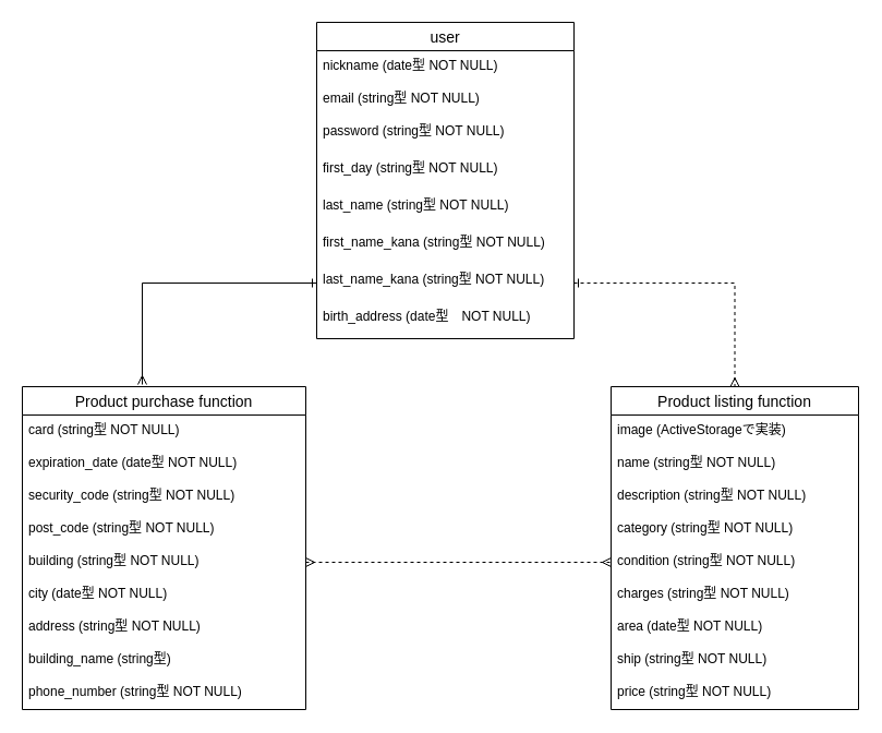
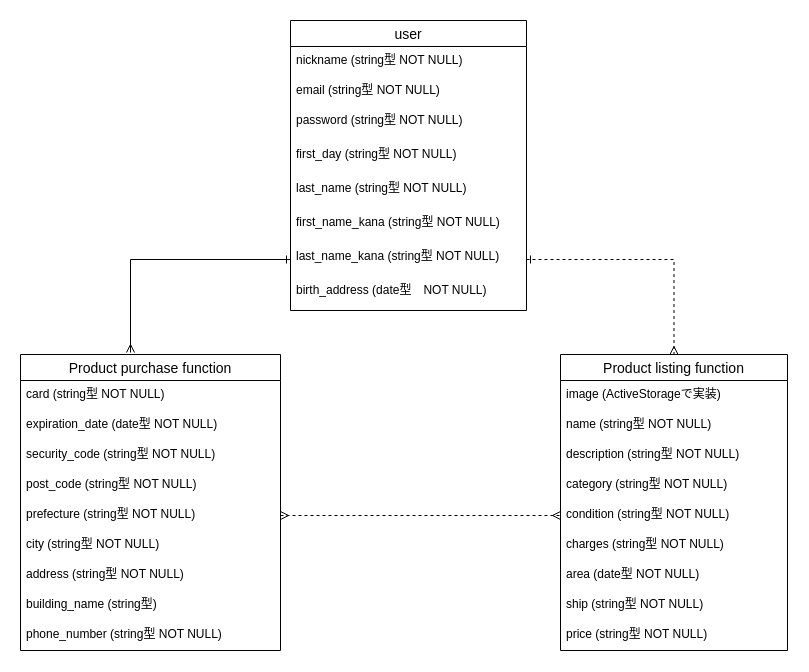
  <mxCell id="0" />
  <mxCell id="1" parent="0" />
  <mxCell id="2" value="user" style="swimlane;fontStyle=0;childLayout=stackLayout;horizontal=1;startSize=26;horizontalStack=0;resizeParent=1;resizeParentMax=0;resizeLast=0;collapsible=1;marginBottom=0;align=center;fontSize=14;" vertex="1" parent="1"><mxGeometry x="290" y="20" width="236" height="290" as="geometry" /></mxCell>
- <mxCell id="3" value="nickname (date型 NOT NULL)" style="text;strokeColor=none;fillColor=none;spacingLeft=4;spacingRight=4;overflow=hidden;rotatable=0;points=[[0,0.5],[1,0.5]];portConstraint=eastwest;fontSize=12;" vertex="1" parent="2"><mxGeometry y="26" width="236" height="30" as="geometry" /></mxCell>
+ <mxCell id="3" value="nickname (string型 NOT NULL)" style="text;strokeColor=none;fillColor=none;spacingLeft=4;spacingRight=4;overflow=hidden;rotatable=0;points=[[0,0.5],[1,0.5]];portConstraint=eastwest;fontSize=12;" vertex="1" parent="2"><mxGeometry y="26" width="236" height="30" as="geometry" /></mxCell>
  <mxCell id="4" value="email (string型 NOT NULL)" style="text;strokeColor=none;fillColor=none;spacingLeft=4;spacingRight=4;overflow=hidden;rotatable=0;points=[[0,0.5],[1,0.5]];portConstraint=eastwest;fontSize=12;" vertex="1" parent="2"><mxGeometry y="56" width="236" height="30" as="geometry" /></mxCell>
  <mxCell id="5" value="password (string型 NOT NULL)" style="text;strokeColor=none;fillColor=none;spacingLeft=4;spacingRight=4;overflow=hidden;rotatable=0;points=[[0,0.5],[1,0.5]];portConstraint=eastwest;fontSize=12;" vertex="1" parent="2"><mxGeometry y="86" width="236" height="34" as="geometry" /></mxCell>
  <mxCell id="6" value="first_day (string型 NOT NULL)" style="text;strokeColor=none;fillColor=none;spacingLeft=4;spacingRight=4;overflow=hidden;rotatable=0;points=[[0,0.5],[1,0.5]];portConstraint=eastwest;fontSize=12;" vertex="1" parent="2"><mxGeometry y="120" width="236" height="34" as="geometry" /></mxCell>
  <mxCell id="7" value="last_name (string型 NOT NULL)" style="text;strokeColor=none;fillColor=none;spacingLeft=4;spacingRight=4;overflow=hidden;rotatable=0;points=[[0,0.5],[1,0.5]];portConstraint=eastwest;fontSize=12;" vertex="1" parent="2"><mxGeometry y="154" width="236" height="34" as="geometry" /></mxCell>
  <mxCell id="8" value="first_name_kana (string型 NOT NULL)" style="text;strokeColor=none;fillColor=none;spacingLeft=4;spacingRight=4;overflow=hidden;rotatable=0;points=[[0,0.5],[1,0.5]];portConstraint=eastwest;fontSize=12;" vertex="1" parent="2"><mxGeometry y="188" width="236" height="34" as="geometry" /></mxCell>
  <mxCell id="9" value="last_name_kana (string型 NOT NULL)" style="text;strokeColor=none;fillColor=none;spacingLeft=4;spacingRight=4;overflow=hidden;rotatable=0;points=[[0,0.5],[1,0.5]];portConstraint=eastwest;fontSize=12;" vertex="1" parent="2"><mxGeometry y="222" width="236" height="34" as="geometry" /></mxCell>
  <mxCell id="10" value="birth_address (date型　NOT NULL)" style="text;strokeColor=none;fillColor=none;spacingLeft=4;spacingRight=4;overflow=hidden;rotatable=0;points=[[0,0.5],[1,0.5]];portConstraint=eastwest;fontSize=12;" vertex="1" parent="2"><mxGeometry y="256" width="236" height="34" as="geometry" /></mxCell>
  <mxCell id="11" value="Product listing function" style="swimlane;fontStyle=0;childLayout=stackLayout;horizontal=1;startSize=26;horizontalStack=0;resizeParent=1;resizeParentMax=0;resizeLast=0;collapsible=1;marginBottom=0;align=center;fontSize=14;" vertex="1" parent="1"><mxGeometry x="560" y="354" width="227" height="296" as="geometry" /></mxCell>
  <mxCell id="12" value="image (ActiveStorageで実装)" style="text;strokeColor=none;fillColor=none;spacingLeft=4;spacingRight=4;overflow=hidden;rotatable=0;points=[[0,0.5],[1,0.5]];portConstraint=eastwest;fontSize=12;" vertex="1" parent="11"><mxGeometry y="26" width="227" height="30" as="geometry" /></mxCell>
  <mxCell id="13" value="name (string型 NOT NULL)" style="text;strokeColor=none;fillColor=none;spacingLeft=4;spacingRight=4;overflow=hidden;rotatable=0;points=[[0,0.5],[1,0.5]];portConstraint=eastwest;fontSize=12;" vertex="1" parent="11"><mxGeometry y="56" width="227" height="30" as="geometry" /></mxCell>
  <mxCell id="14" value="description (string型 NOT NULL)" style="text;strokeColor=none;fillColor=none;spacingLeft=4;spacingRight=4;overflow=hidden;rotatable=0;points=[[0,0.5],[1,0.5]];portConstraint=eastwest;fontSize=12;" vertex="1" parent="11"><mxGeometry y="86" width="227" height="30" as="geometry" /></mxCell>
  <mxCell id="15" value="category (string型 NOT NULL)" style="text;strokeColor=none;fillColor=none;spacingLeft=4;spacingRight=4;overflow=hidden;rotatable=0;points=[[0,0.5],[1,0.5]];portConstraint=eastwest;fontSize=12;" vertex="1" parent="11"><mxGeometry y="116" width="227" height="30" as="geometry" /></mxCell>
  <mxCell id="16" value="condition (string型 NOT NULL)" style="text;strokeColor=none;fillColor=none;spacingLeft=4;spacingRight=4;overflow=hidden;rotatable=0;points=[[0,0.5],[1,0.5]];portConstraint=eastwest;fontSize=12;" vertex="1" parent="11"><mxGeometry y="146" width="227" height="30" as="geometry" /></mxCell>
  <mxCell id="17" value="charges (string型 NOT NULL)" style="text;strokeColor=none;fillColor=none;spacingLeft=4;spacingRight=4;overflow=hidden;rotatable=0;points=[[0,0.5],[1,0.5]];portConstraint=eastwest;fontSize=12;" vertex="1" parent="11"><mxGeometry y="176" width="227" height="30" as="geometry" /></mxCell>
  <mxCell id="18" value="area (date型 NOT NULL)" style="text;strokeColor=none;fillColor=none;spacingLeft=4;spacingRight=4;overflow=hidden;rotatable=0;points=[[0,0.5],[1,0.5]];portConstraint=eastwest;fontSize=12;" vertex="1" parent="11"><mxGeometry y="206" width="227" height="30" as="geometry" /></mxCell>
  <mxCell id="19" value="ship (string型 NOT NULL)" style="text;strokeColor=none;fillColor=none;spacingLeft=4;spacingRight=4;overflow=hidden;rotatable=0;points=[[0,0.5],[1,0.5]];portConstraint=eastwest;fontSize=12;" vertex="1" parent="11"><mxGeometry y="236" width="227" height="30" as="geometry" /></mxCell>
  <mxCell id="20" value="price (string型 NOT NULL)" style="text;strokeColor=none;fillColor=none;spacingLeft=4;spacingRight=4;overflow=hidden;rotatable=0;points=[[0,0.5],[1,0.5]];portConstraint=eastwest;fontSize=12;" vertex="1" parent="11"><mxGeometry y="266" width="227" height="30" as="geometry" /></mxCell>
  <mxCell id="21" value="Product purchase function" style="swimlane;fontStyle=0;childLayout=stackLayout;horizontal=1;startSize=26;horizontalStack=0;resizeParent=1;resizeParentMax=0;resizeLast=0;collapsible=1;marginBottom=0;align=center;fontSize=14;" vertex="1" parent="1"><mxGeometry x="20" y="354" width="260" height="296" as="geometry" /></mxCell>
  <mxCell id="22" value="card (string型 NOT NULL)" style="text;strokeColor=none;fillColor=none;spacingLeft=4;spacingRight=4;overflow=hidden;rotatable=0;points=[[0,0.5],[1,0.5]];portConstraint=eastwest;fontSize=12;" vertex="1" parent="21"><mxGeometry y="26" width="260" height="30" as="geometry" /></mxCell>
  <mxCell id="23" value="expiration_date (date型 NOT NULL)" style="text;strokeColor=none;fillColor=none;spacingLeft=4;spacingRight=4;overflow=hidden;rotatable=0;points=[[0,0.5],[1,0.5]];portConstraint=eastwest;fontSize=12;" vertex="1" parent="21"><mxGeometry y="56" width="260" height="30" as="geometry" /></mxCell>
  <mxCell id="24" value="security_code (string型 NOT NULL)" style="text;strokeColor=none;fillColor=none;spacingLeft=4;spacingRight=4;overflow=hidden;rotatable=0;points=[[0,0.5],[1,0.5]];portConstraint=eastwest;fontSize=12;" vertex="1" parent="21"><mxGeometry y="86" width="260" height="30" as="geometry" /></mxCell>
  <mxCell id="25" value="post_code (string型 NOT NULL)" style="text;strokeColor=none;fillColor=none;spacingLeft=4;spacingRight=4;overflow=hidden;rotatable=0;points=[[0,0.5],[1,0.5]];portConstraint=eastwest;fontSize=12;" vertex="1" parent="21"><mxGeometry y="116" width="260" height="30" as="geometry" /></mxCell>
- <mxCell id="26" value="building (string型 NOT NULL)" style="text;strokeColor=none;fillColor=none;spacingLeft=4;spacingRight=4;overflow=hidden;rotatable=0;points=[[0,0.5],[1,0.5]];portConstraint=eastwest;fontSize=12;" vertex="1" parent="21"><mxGeometry y="146" width="260" height="30" as="geometry" /></mxCell>
- <mxCell id="27" value="city (date型 NOT NULL)" style="text;strokeColor=none;fillColor=none;spacingLeft=4;spacingRight=4;overflow=hidden;rotatable=0;points=[[0,0.5],[1,0.5]];portConstraint=eastwest;fontSize=12;" vertex="1" parent="21"><mxGeometry y="176" width="260" height="30" as="geometry" /></mxCell>
+ <mxCell id="26" value="prefecture (string型 NOT NULL)" style="text;strokeColor=none;fillColor=none;spacingLeft=4;spacingRight=4;overflow=hidden;rotatable=0;points=[[0,0.5],[1,0.5]];portConstraint=eastwest;fontSize=12;" vertex="1" parent="21"><mxGeometry y="146" width="260" height="30" as="geometry" /></mxCell>
+ <mxCell id="27" value="city (string型 NOT NULL)" style="text;strokeColor=none;fillColor=none;spacingLeft=4;spacingRight=4;overflow=hidden;rotatable=0;points=[[0,0.5],[1,0.5]];portConstraint=eastwest;fontSize=12;" vertex="1" parent="21"><mxGeometry y="176" width="260" height="30" as="geometry" /></mxCell>
  <mxCell id="28" value="address (string型 NOT NULL)" style="text;strokeColor=none;fillColor=none;spacingLeft=4;spacingRight=4;overflow=hidden;rotatable=0;points=[[0,0.5],[1,0.5]];portConstraint=eastwest;fontSize=12;" vertex="1" parent="21"><mxGeometry y="206" width="260" height="30" as="geometry" /></mxCell>
  <mxCell id="29" value="building_name (string型)" style="text;strokeColor=none;fillColor=none;spacingLeft=4;spacingRight=4;overflow=hidden;rotatable=0;points=[[0,0.5],[1,0.5]];portConstraint=eastwest;fontSize=12;" vertex="1" parent="21"><mxGeometry y="236" width="260" height="30" as="geometry" /></mxCell>
  <mxCell id="30" value="phone_number (string型 NOT NULL)" style="text;strokeColor=none;fillColor=none;spacingLeft=4;spacingRight=4;overflow=hidden;rotatable=0;points=[[0,0.5],[1,0.5]];portConstraint=eastwest;fontSize=12;" vertex="1" parent="21"><mxGeometry y="266" width="260" height="30" as="geometry" /></mxCell>
  <mxCell id="31" style="edgeStyle=orthogonalEdgeStyle;rounded=0;jumpSize=10;orthogonalLoop=1;jettySize=auto;html=1;exitX=0;exitY=0.5;exitDx=0;exitDy=0;startArrow=ERone;startFill=0;endArrow=ERmany;endFill=0;" edge="1" parent="1" source="9"><mxGeometry relative="1" as="geometry"><mxPoint x="130" y="352" as="targetPoint" /><Array as="points"><mxPoint x="130" y="259" /><mxPoint x="130" y="352" /></Array></mxGeometry></mxCell>
  <mxCell id="32" style="edgeStyle=orthogonalEdgeStyle;rounded=0;jumpSize=10;orthogonalLoop=1;jettySize=auto;html=1;exitX=1;exitY=0.5;exitDx=0;exitDy=0;startArrow=ERone;startFill=0;endArrow=ERmany;endFill=0;dashed=1;" edge="1" parent="1" source="9" target="11"><mxGeometry relative="1" as="geometry" /></mxCell>
  <mxCell id="33" style="edgeStyle=orthogonalEdgeStyle;rounded=0;jumpSize=10;orthogonalLoop=1;jettySize=auto;html=1;exitX=1;exitY=0.5;exitDx=0;exitDy=0;entryX=0;entryY=0.5;entryDx=0;entryDy=0;startArrow=ERmany;startFill=0;endArrow=ERmany;endFill=0;dashed=1;" edge="1" parent="1" source="26" target="16"><mxGeometry relative="1" as="geometry" /></mxCell>
